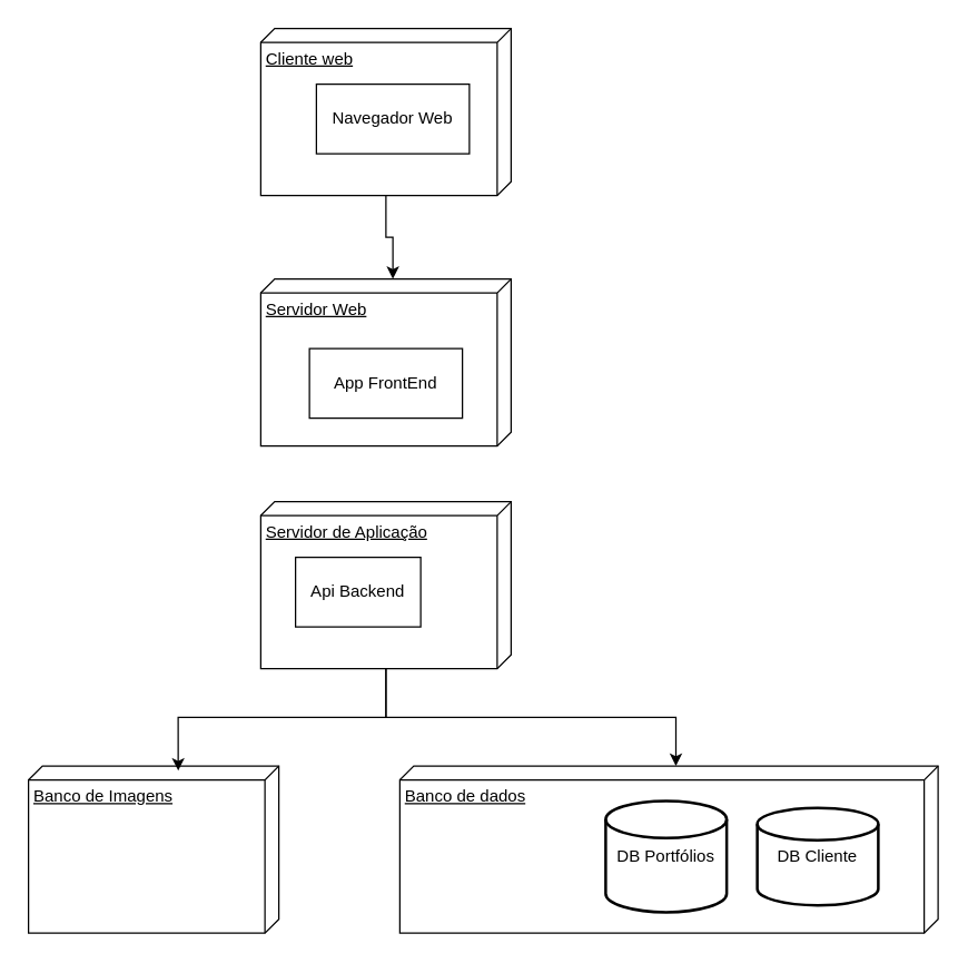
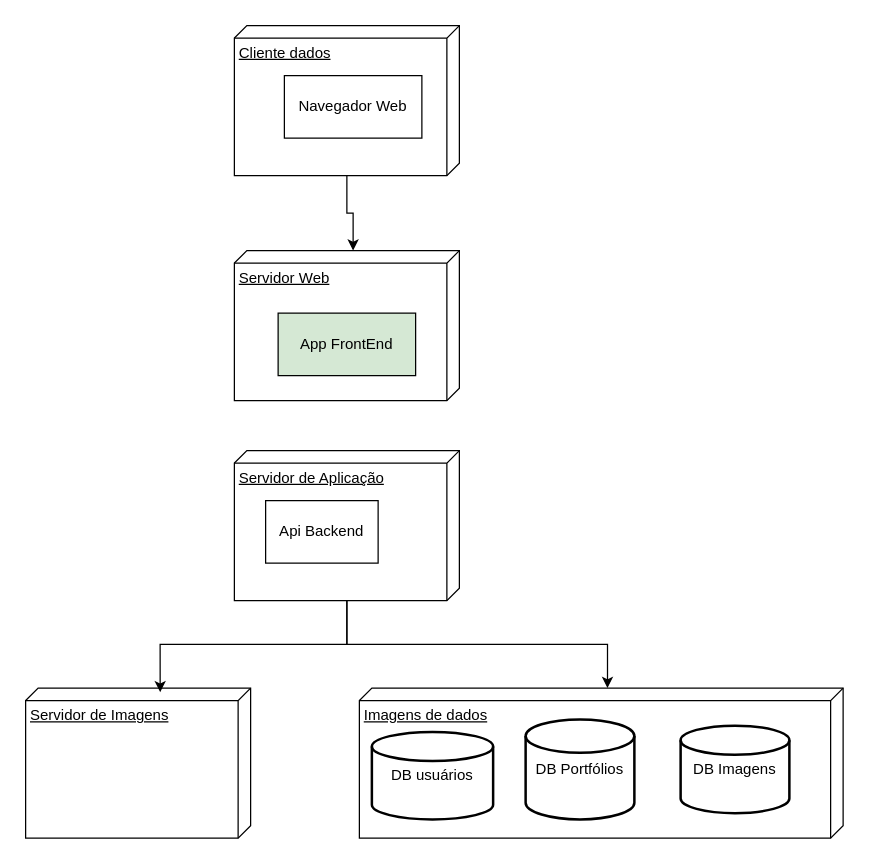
  <mxCell id="0" />
  <mxCell id="1" parent="0" />
- <mxCell id="2" value="Cliente web" style="verticalAlign=top;align=left;spacingTop=8;spacingLeft=2;spacingRight=12;shape=cube;size=10;direction=south;fontStyle=4;html=1;whiteSpace=wrap;" vertex="1" parent="1"><mxGeometry x="187" y="20" width="180" height="120" as="geometry" /></mxCell>
+ <mxCell id="2" value="Cliente dados" style="verticalAlign=top;align=left;spacingTop=8;spacingLeft=2;spacingRight=12;shape=cube;size=10;direction=south;fontStyle=4;html=1;whiteSpace=wrap;" vertex="1" parent="1"><mxGeometry x="187" y="20" width="180" height="120" as="geometry" /></mxCell>
  <mxCell id="3" value="Servidor Web" style="verticalAlign=top;align=left;spacingTop=8;spacingLeft=2;spacingRight=12;shape=cube;size=10;direction=south;fontStyle=4;html=1;whiteSpace=wrap;" vertex="1" parent="1"><mxGeometry x="187" y="200" width="180" height="120" as="geometry" /></mxCell>
  <mxCell id="4" value="Servidor de Aplicação" style="verticalAlign=top;align=left;spacingTop=8;spacingLeft=2;spacingRight=12;shape=cube;size=10;direction=south;fontStyle=4;html=1;whiteSpace=wrap;" vertex="1" parent="1"><mxGeometry x="187" y="360" width="180" height="120" as="geometry" /></mxCell>
- <mxCell id="5" value="Banco de Imagens" style="verticalAlign=top;align=left;spacingTop=8;spacingLeft=2;spacingRight=12;shape=cube;size=10;direction=south;fontStyle=4;html=1;whiteSpace=wrap;" vertex="1" parent="1"><mxGeometry x="20" y="550" width="180" height="120" as="geometry" /></mxCell>
- <mxCell id="6" value="Banco de dados" style="verticalAlign=top;align=left;spacingTop=8;spacingLeft=2;spacingRight=12;shape=cube;size=10;direction=south;fontStyle=4;html=1;whiteSpace=wrap;" vertex="1" parent="1"><mxGeometry x="287" y="550" width="387" height="120" as="geometry" /></mxCell>
+ <mxCell id="5" value="Servidor de Imagens" style="verticalAlign=top;align=left;spacingTop=8;spacingLeft=2;spacingRight=12;shape=cube;size=10;direction=south;fontStyle=4;html=1;whiteSpace=wrap;" vertex="1" parent="1"><mxGeometry x="20" y="550" width="180" height="120" as="geometry" /></mxCell>
+ <mxCell id="6" value="Imagens de dados" style="verticalAlign=top;align=left;spacingTop=8;spacingLeft=2;spacingRight=12;shape=cube;size=10;direction=south;fontStyle=4;html=1;whiteSpace=wrap;" vertex="1" parent="1"><mxGeometry x="287" y="550" width="387" height="120" as="geometry" /></mxCell>
  <mxCell id="7" value="Navegador Web" style="html=1;whiteSpace=wrap;" vertex="1" parent="1"><mxGeometry x="227" y="60" width="110" height="50" as="geometry" /></mxCell>
- <mxCell id="8" value="App FrontEnd" style="html=1;whiteSpace=wrap;" vertex="1" parent="1"><mxGeometry x="222" y="250" width="110" height="50" as="geometry" /></mxCell>
+ <mxCell id="8" value="App FrontEnd" style="html=1;whiteSpace=wrap;fillColor=#d5e8d4;" vertex="1" parent="1"><mxGeometry x="222" y="250" width="110" height="50" as="geometry" /></mxCell>
  <mxCell id="9" value="Api Backend" style="html=1;whiteSpace=wrap;" vertex="1" parent="1"><mxGeometry x="212" y="400" width="90" height="50" as="geometry" /></mxCell>
- <mxCell id="11" value="DB Portfólios" style="strokeWidth=2;html=1;shape=mxgraph.flowchart.database;whiteSpace=wrap;" vertex="1" parent="1"><mxGeometry x="435" y="575" width="87" height="80" as="geometry" /></mxCell>
- <mxCell id="12" value="DB Cliente" style="strokeWidth=2;html=1;shape=mxgraph.flowchart.database;whiteSpace=wrap;" vertex="1" parent="1"><mxGeometry x="544" y="580" width="87" height="70" as="geometry" /></mxCell>
+ <mxCell id="10" value="DB usuários" style="strokeWidth=2;html=1;shape=mxgraph.flowchart.database;whiteSpace=wrap;" vertex="1" parent="1"><mxGeometry x="297" y="585" width="97" height="70" as="geometry" /></mxCell>
+ <mxCell id="11" value="DB Portfólios" style="strokeWidth=2;html=1;shape=mxgraph.flowchart.database;whiteSpace=wrap;" vertex="1" parent="1"><mxGeometry x="420" y="575" width="87" height="80" as="geometry" /></mxCell>
+ <mxCell id="12" value="DB Imagens" style="strokeWidth=2;html=1;shape=mxgraph.flowchart.database;whiteSpace=wrap;" vertex="1" parent="1"><mxGeometry x="544" y="580" width="87" height="70" as="geometry" /></mxCell>
  <mxCell id="13" style="edgeStyle=orthogonalEdgeStyle;rounded=0;orthogonalLoop=1;jettySize=auto;html=1;entryX=0;entryY=0;entryDx=0;entryDy=85;entryPerimeter=0;" edge="1" parent="1" source="2" target="3"><mxGeometry relative="1" as="geometry" /></mxCell>
  <mxCell id="14" style="edgeStyle=orthogonalEdgeStyle;rounded=0;orthogonalLoop=1;jettySize=auto;html=1;entryX=0.027;entryY=0.402;entryDx=0;entryDy=0;entryPerimeter=0;" edge="1" parent="1" source="4" target="5"><mxGeometry relative="1" as="geometry" /></mxCell>
  <mxCell id="15" style="edgeStyle=orthogonalEdgeStyle;rounded=0;orthogonalLoop=1;jettySize=auto;html=1;entryX=0;entryY=0;entryDx=0;entryDy=188.5;entryPerimeter=0;" edge="1" parent="1" source="4" target="6"><mxGeometry relative="1" as="geometry" /></mxCell>
